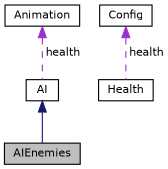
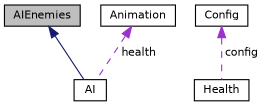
  digraph {
    node [color=black fillcolor=white fontname=Helvetica fontsize=10 shape=record style=filled]
    edge [color=darkorchid3 dir=back fontname=Helvetica fontsize=10 labelfontname=Helvetica labelfontsize=10 style=dashed]
    n1 [fillcolor=grey75 fontcolor=black height=0.2 label=AIEnemies width=0.4]
    n2 [height=0.2 label=AI width=0.4]
    n3 [height=0.2 label=Health width=0.4]
    n4 [height=0.2 label=Config width=0.4]
    n5 [height=0.2 label=Animation width=0.4]
-   n2 -> n1 [color=midnightblue style=solid]
-   n4 -> n3 [label=" health"]
+   n1 -> n2 [color=midnightblue style=solid]
+   n4 -> n3 [label=" config"]
    n5 -> n2 [label=" health"]
  }
